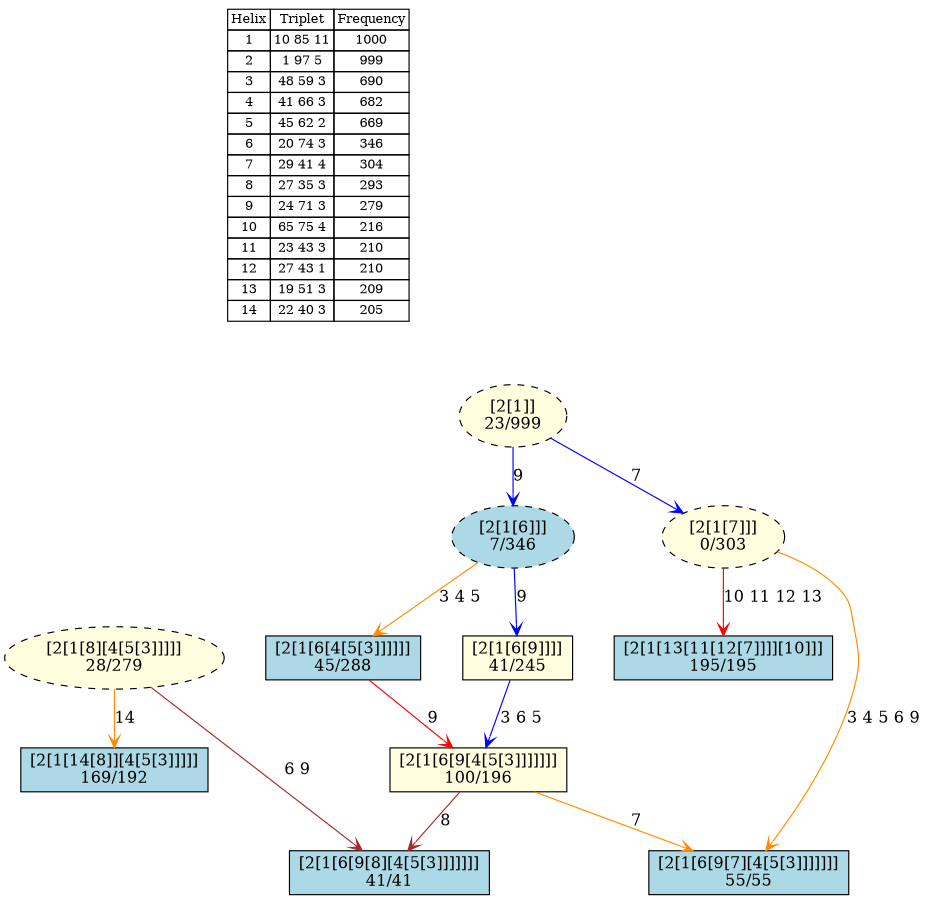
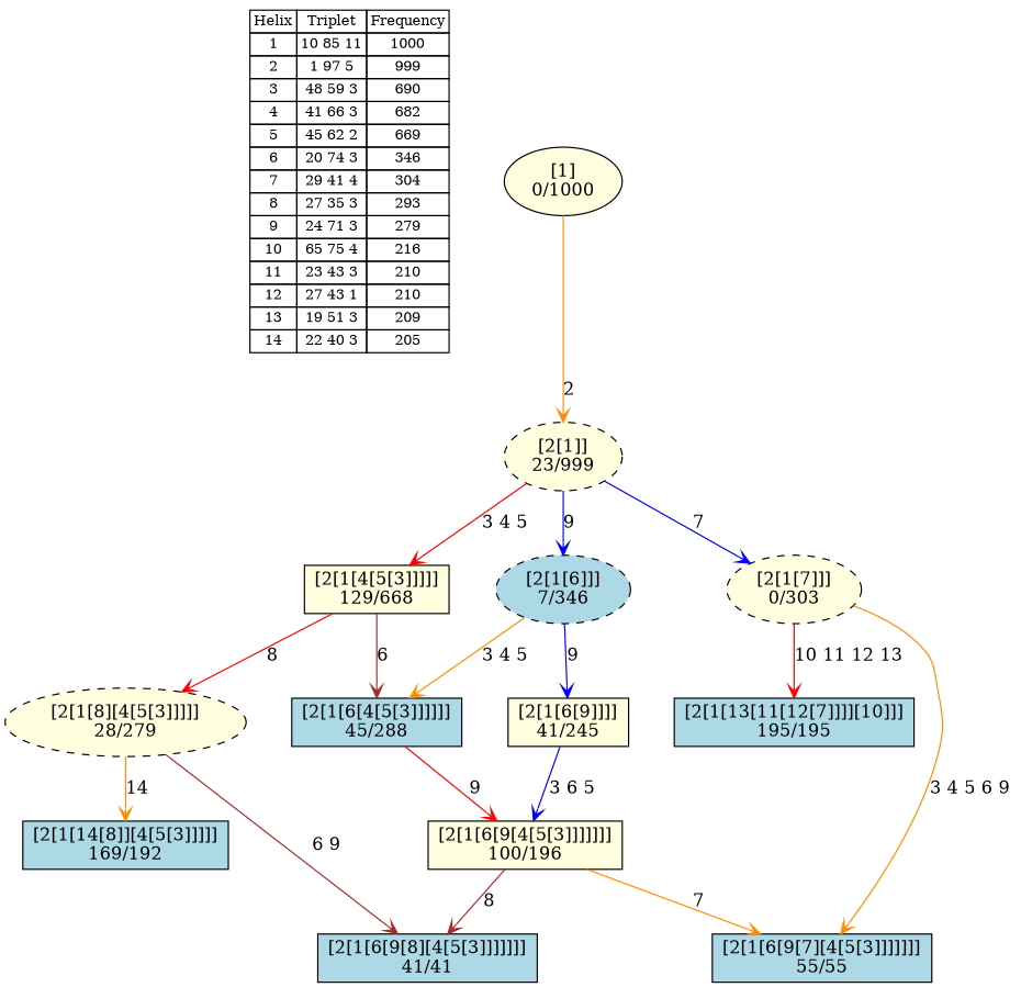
  digraph {
    nodesep=0.5
    node [shape=box fillcolor=lightyellow style=filled]
    edge [arrowhead=vee color=darkorange]
    n1 [fontsize=11 label=< <table border="0" cellborder="1" cellspacing="0"><tr><td>Helix</td><td>Triplet</td><td>Frequency</td></tr> <tr><td>1</td><td>10 85 11</td><td>1000</td></tr> <tr><td>2</td><td>1 97 5</td><td>999</td></tr> <tr><td>3</td><td>48 59 3</td><td>690</td></tr> <tr><td>4</td><td>41 66 3</td><td>682</td></tr> <tr><td>5</td><td>45 62 2</td><td>669</td></tr> <tr><td>6</td><td>20 74 3</td><td>346</td></tr> <tr><td>7</td><td>29 41 4</td><td>304</td></tr> <tr><td>8</td><td>27 35 3</td><td>293</td></tr> <tr><td>9</td><td>24 71 3</td><td>279</td></tr> <tr><td>10</td><td>65 75 4</td><td>216</td></tr> <tr><td>11</td><td>23 43 3</td><td>210</td></tr> <tr><td>12</td><td>27 43 1</td><td>210</td></tr> <tr><td>13</td><td>19 51 3</td><td>209</td></tr> <tr><td>14</td><td>22 40 3</td><td>205</td></tr> </table>> shape=plaintext fillcolor="" style=""]
    n2 [fillcolor=lightblue label="[2[1[13[11[12[7]]]][10]]]\n195/195"]
    n3 [fillcolor=lightblue label="[2[1[14[8]][4[5[3]]]]]\n169/192"]
+   n4 [label="[2[1[4[5[3]]]]]\n129/668"]
    n5 [fillcolor=lightblue label="[2[1[6[4[5[3]]]]]]\n45/288"]
    n6 [label="[2[1[8][4[5[3]]]]]\n28/279" style="dashed,filled" shape=""]
    n7 [label="[2[1[6[9[4[5[3]]]]]]]\n100/196"]
    n8 [fillcolor=lightblue label="[2[1[6[9[8][4[5[3]]]]]]]\n41/41"]
    n9 [fillcolor=lightblue label="[2[1[6[9[7][4[5[3]]]]]]]\n55/55"]
    n10 [label="[2[1[6[9]]]]\n41/245"]
    n11 [label="[2[1]]\n23/999" style="dashed,filled" shape=""]
    n12 [label="[2[1[7]]]\n0/303" style="dashed,filled" shape=""]
    n13 [fillcolor=lightblue label="[2[1[6]]]\n7/346" style="dashed,filled" shape=""]
+   n14 [label="[1]\n0/1000" shape=""]
+   n4 -> n5 [color=brown label="6 "]
+   n4 -> n6 [color=red label="8 "]
    n5 -> n7 [color=red label="9 "]
    n6 -> n3 [label="14 "]
    n6 -> n8 [color=brown label="6 9 "]
    n7 -> n8 [color=brown label="8 "]
    n7 -> n9 [label="7 "]
    n10 -> n7 [color=blue label="3 6 5 "]
+   n11 -> n4 [color=red label="3 4 5 "]
    n11 -> n12 [color=blue label="7 "]
    n11 -> n13 [color=blue label="9 "]
    n12 -> n2 [color=red label="10 11 12 13 "]
    n12 -> n9 [label="3 4 5 6 9 "]
    n13 -> n5 [label="3 4 5 "]
    n13 -> n10 [color=blue label="9 "]
+   n14 -> n11 [label="2 "]
  }
